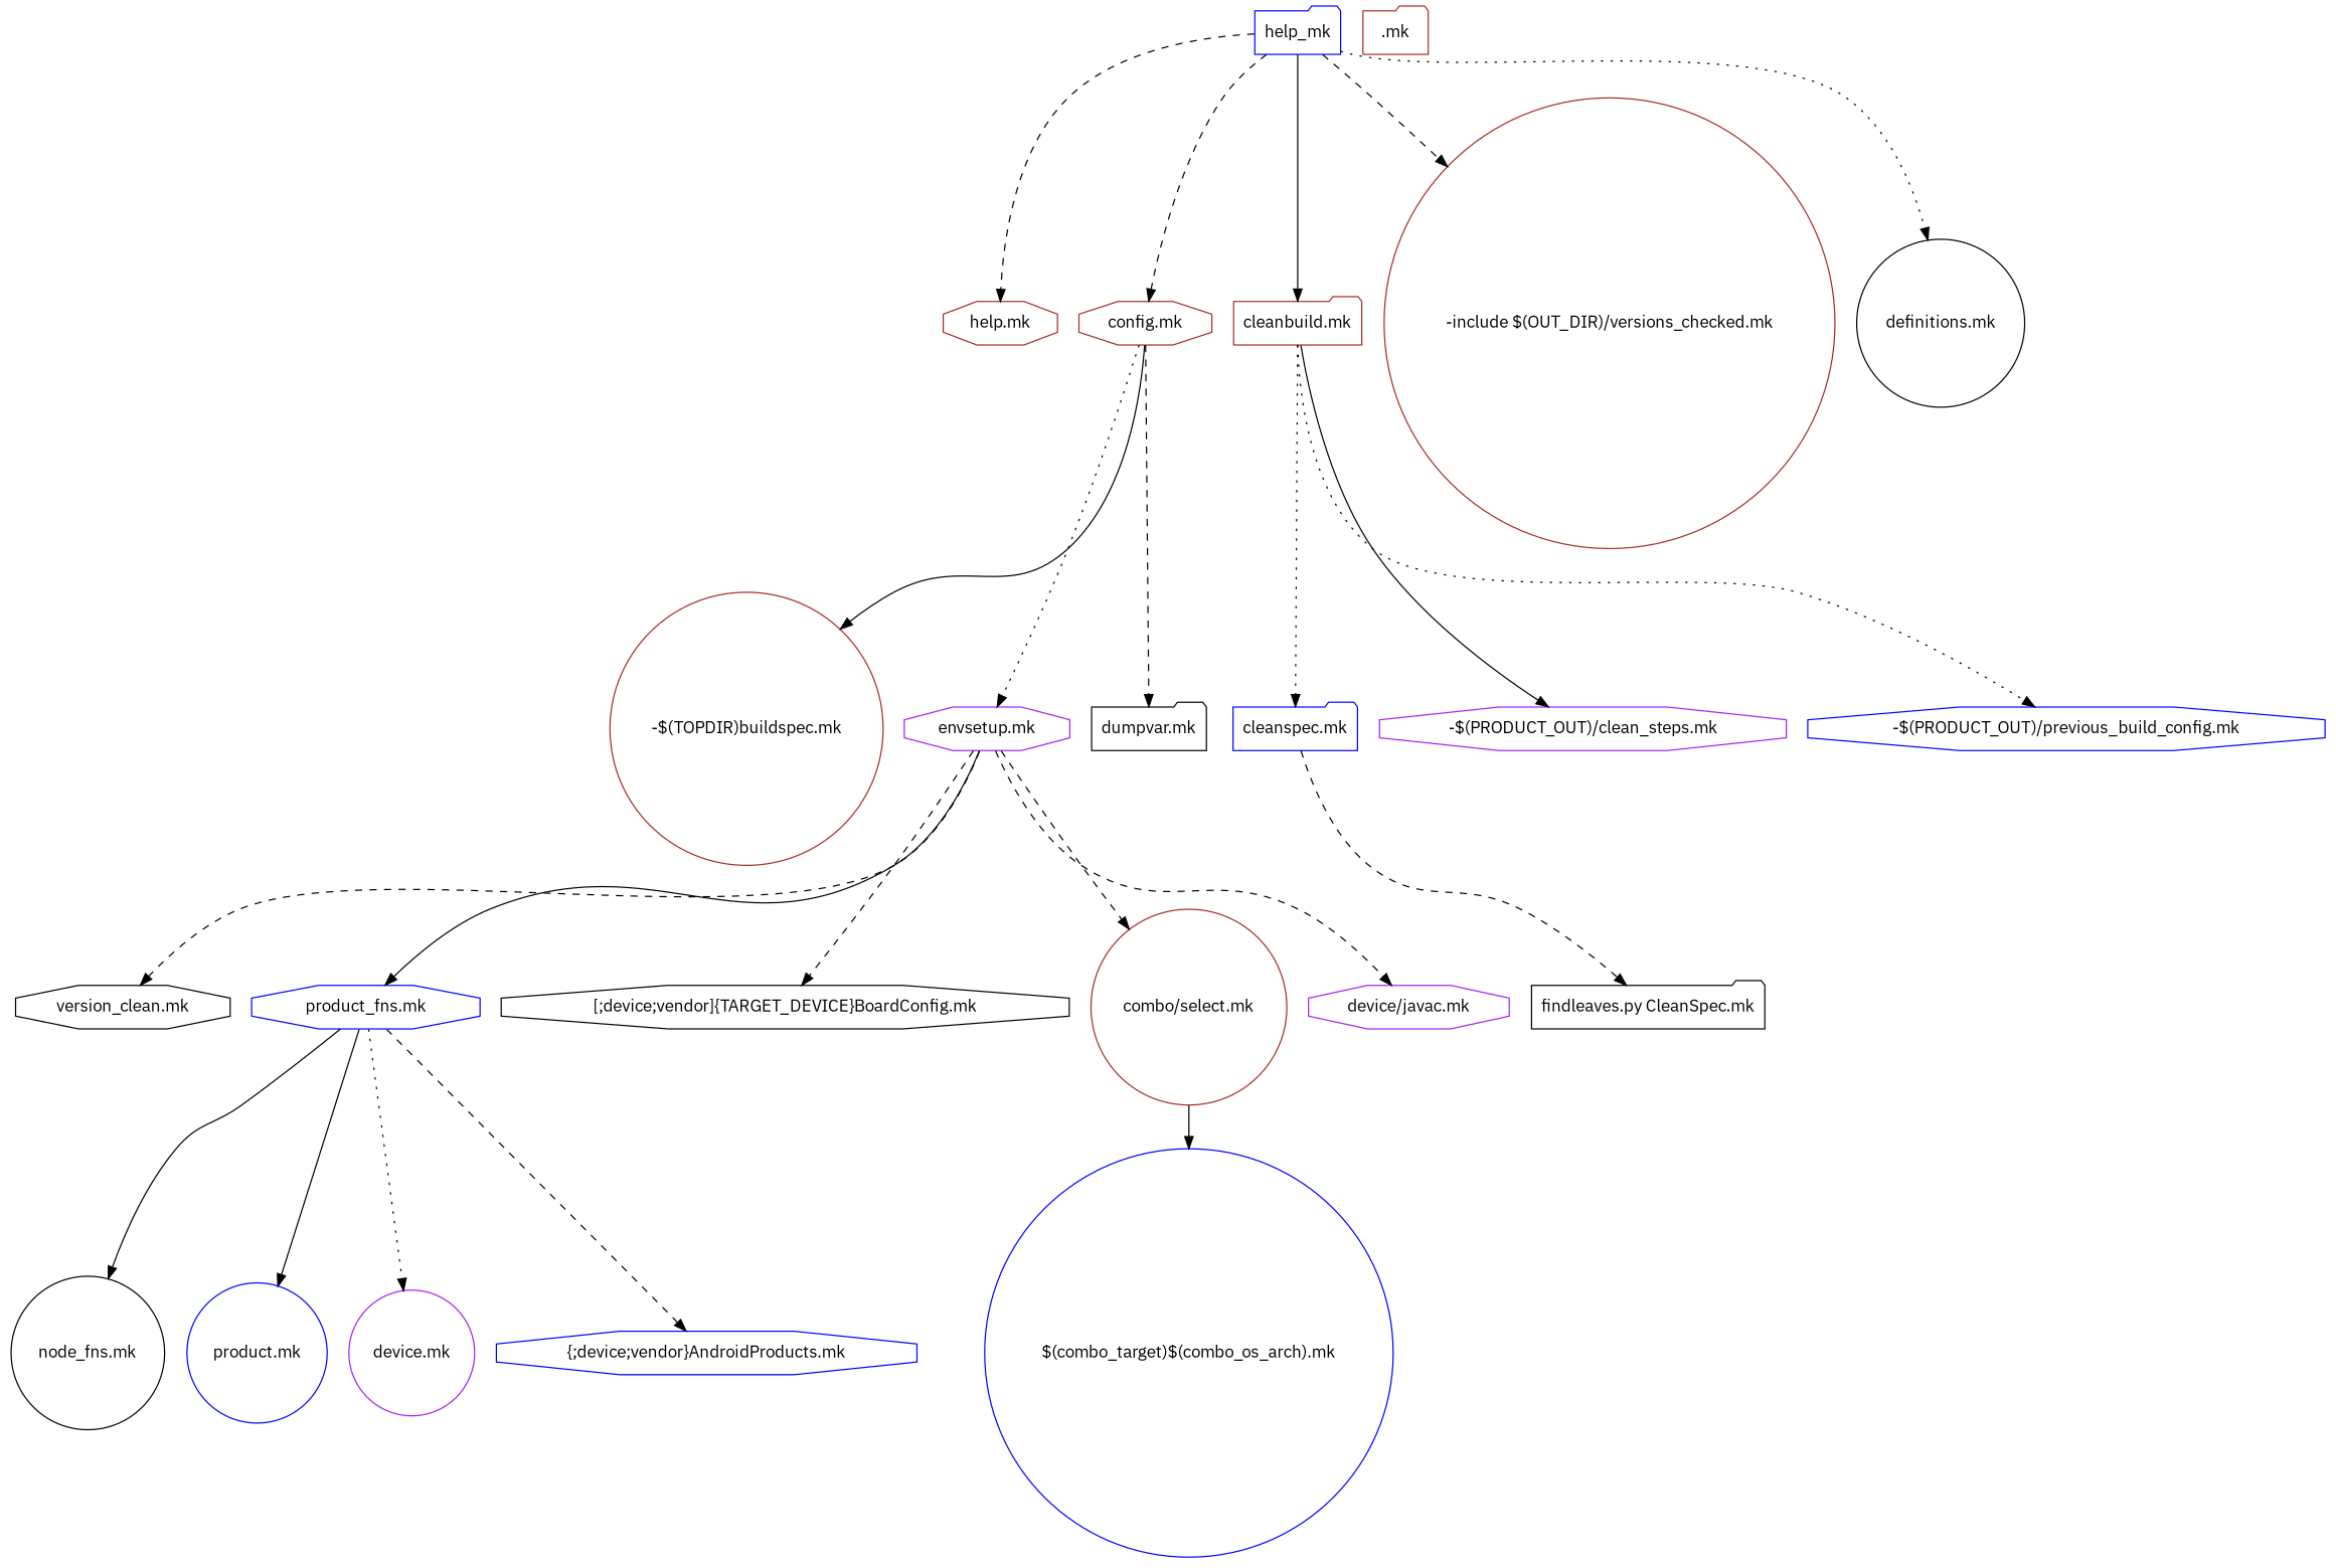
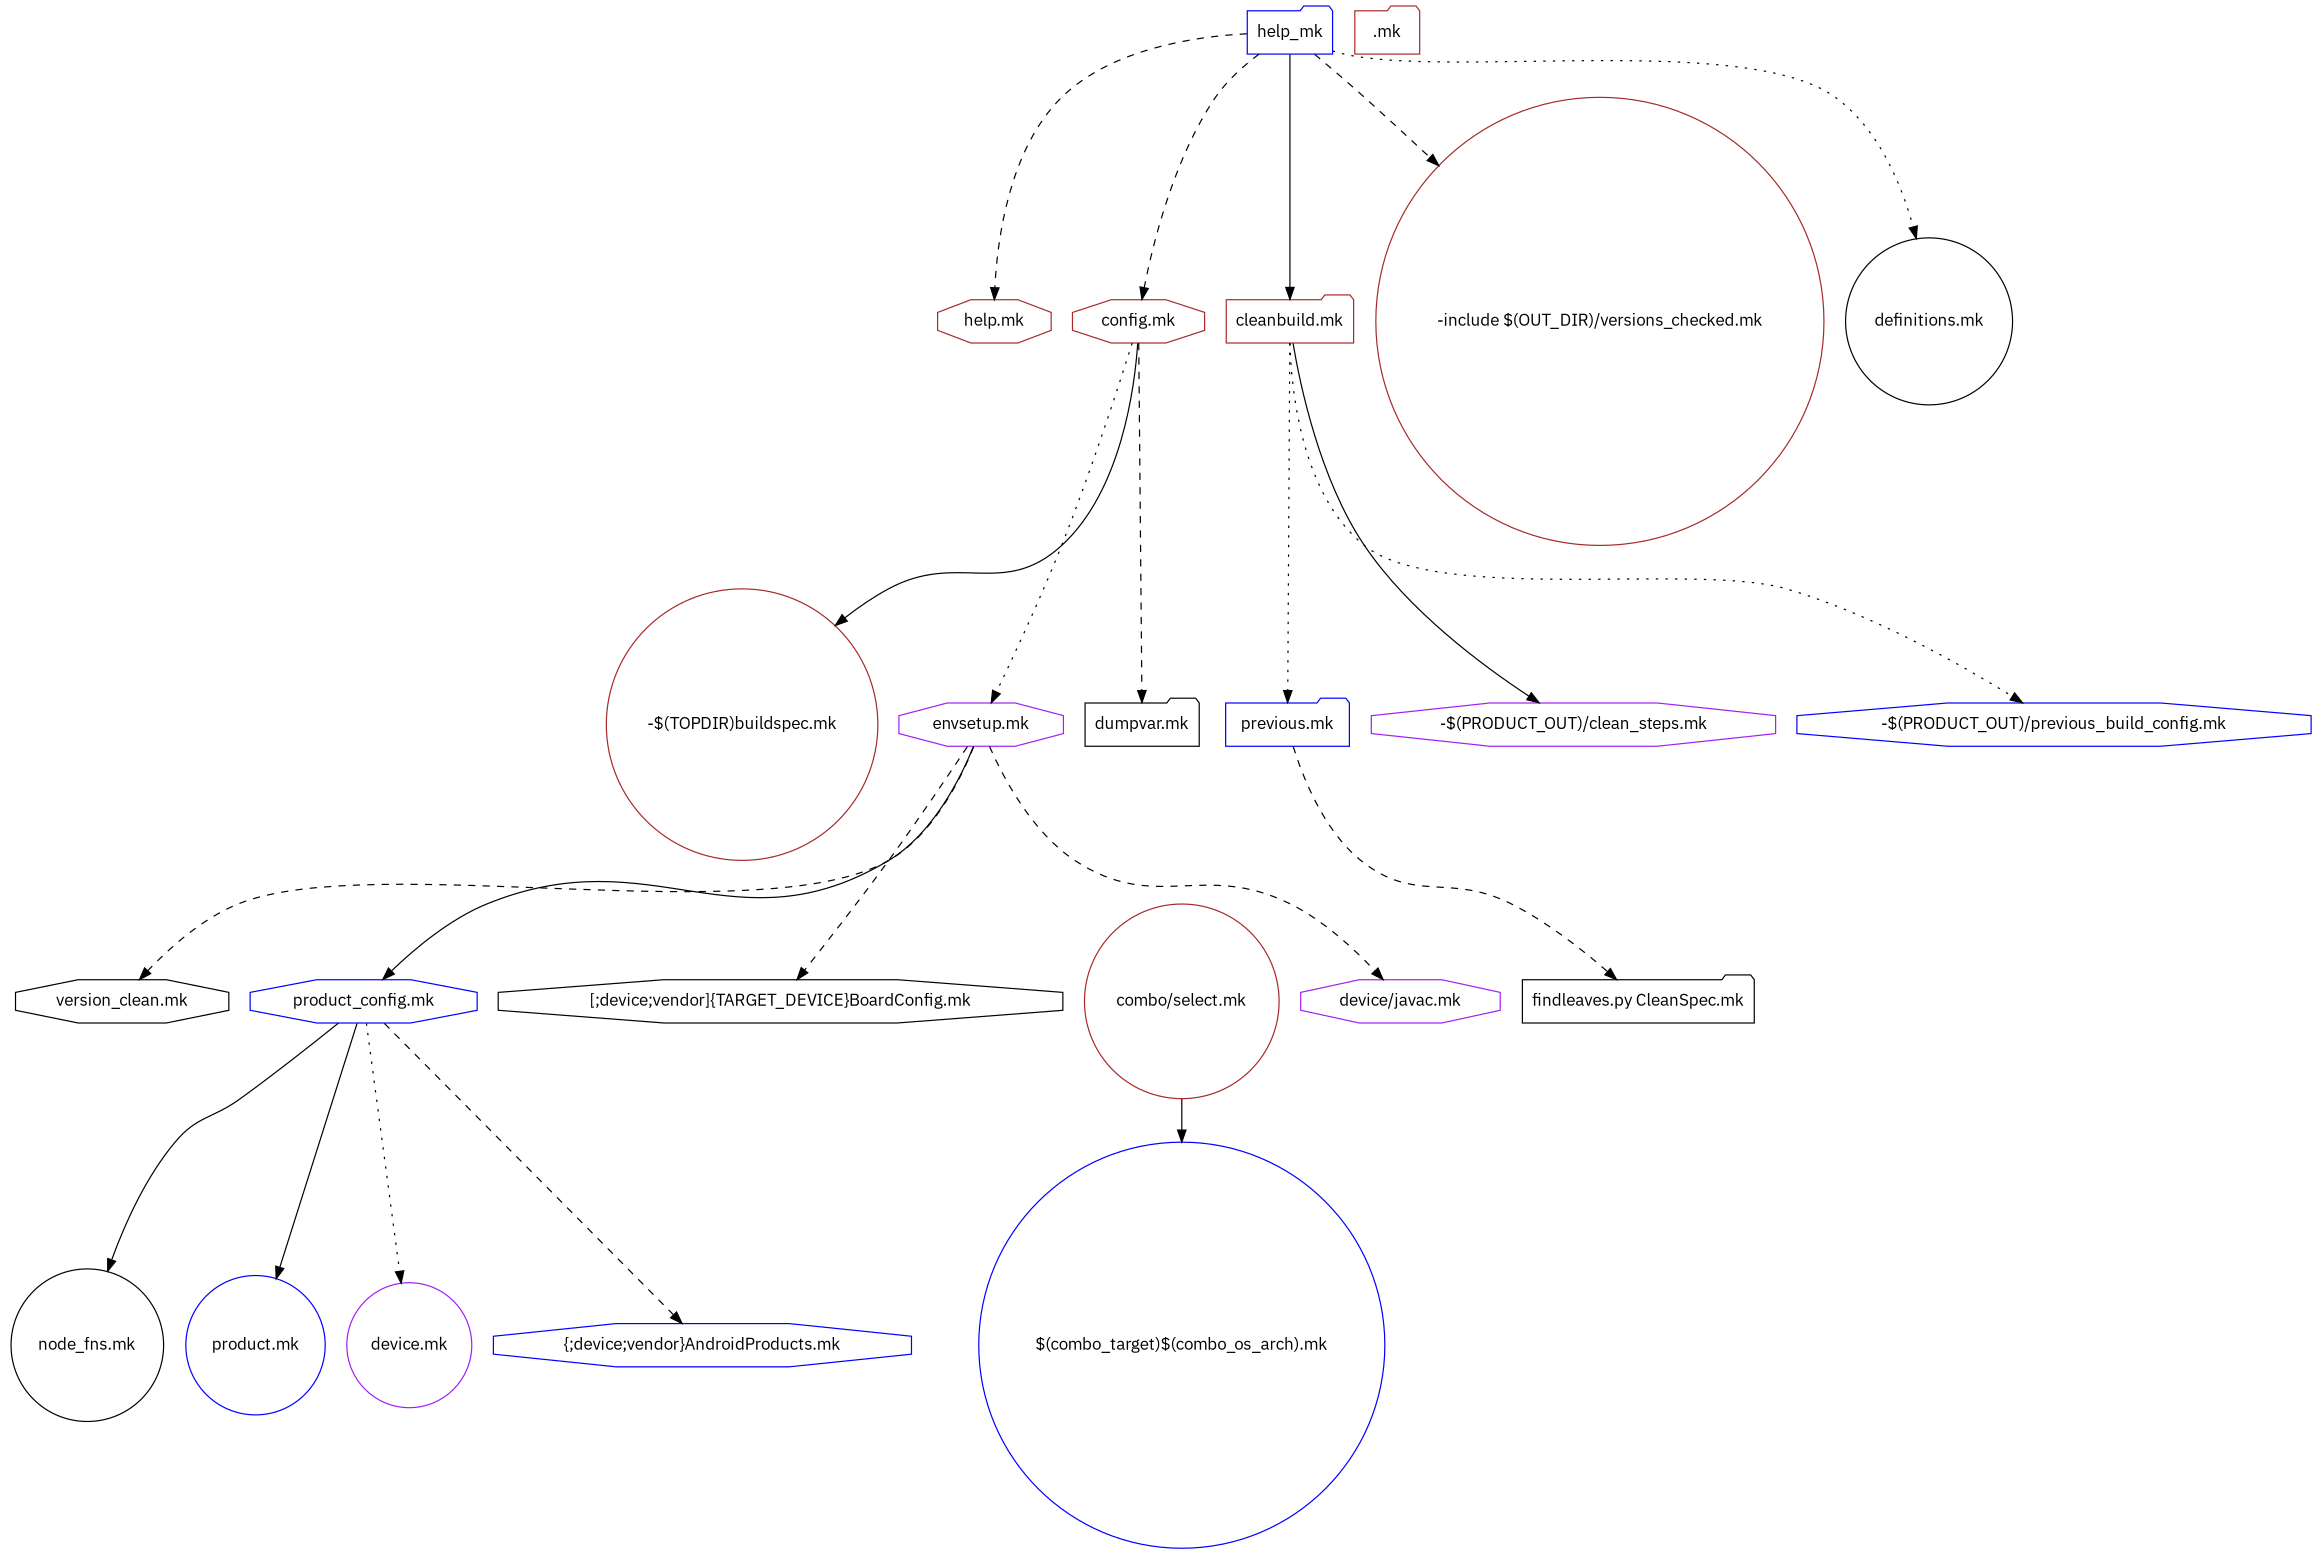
  digraph {
    fontname="IBM Plex Sans"
    rankdir=TB
    node [color=brown fontname="IBM Plex Sans" shape=octagon]
    edge [fontname="IBM Plex Sans" style=dashed]
    n1 [label="help.mk"]
    n2 [color=blue label=help_mk shape=folder]
    n3 [label="config.mk"]
    n4 [label="cleanbuild.mk" shape=folder]
    n5 [label="-include $(OUT_DIR)/versions_checked.mk" shape=circle]
    n6 [color=black label="definitions.mk" shape=circle]
    n7 [label="-$(TOPDIR)buildspec.mk" shape=circle]
    n8 [color=purple label="envsetup.mk"]
    n9 [color=black label="dumpvar.mk" shape=folder]
-   n10 [color=blue label="cleanspec.mk" shape=folder]
+   n10 [color=blue label="previous.mk" shape=folder]
    n11 [color=purple label="-$(PRODUCT_OUT)/clean_steps.mk"]
    n12 [color=blue label="-$(PRODUCT_OUT)/previous_build_config.mk"]
    n13 [color=black label="version_clean.mk"]
-   n14 [color=blue label="product_fns.mk"]
+   n14 [color=blue label="product_config.mk"]
    n15 [color=black label="[;device;vendor]{TARGET_DEVICE}BoardConfig.mk"]
    n16 [label="combo/select.mk" shape=circle]
    n17 [color=purple label="device/javac.mk"]
    n18 [color=black label="findleaves.py CleanSpec.mk" shape=folder]
    n19 [color=black label="node_fns.mk" shape=circle]
    n20 [color=blue label="product.mk" shape=circle]
    n21 [color=purple label="device.mk" shape=circle]
    n22 [color=blue label="{;device;vendor}AndroidProducts.mk"]
    n23 [color=blue label="$(combo_target)$(combo_os_arch).mk" shape=circle]
    n24 [label=".mk" shape=folder]
    n2 -> n1
    n2 -> n3
    n2 -> n4 [style=solid]
    n2 -> n5
    n2 -> n6 [style=dotted]
    n3 -> n7 [style=solid]
    n3 -> n8 [style=dotted]
    n3 -> n9
    n4 -> n10 [style=dotted]
    n4 -> n11 [style=solid]
    n4 -> n12 [style=dotted]
    n8 -> n13
    n8 -> n14 [style=solid]
    n8 -> n15
-   n8 -> n16
    n8 -> n17
    n10 -> n18
    n14 -> n19 [style=solid]
    n14 -> n20 [style=solid]
    n14 -> n21 [style=dotted]
    n14 -> n22
    n16 -> n23 [style=solid]
  }
